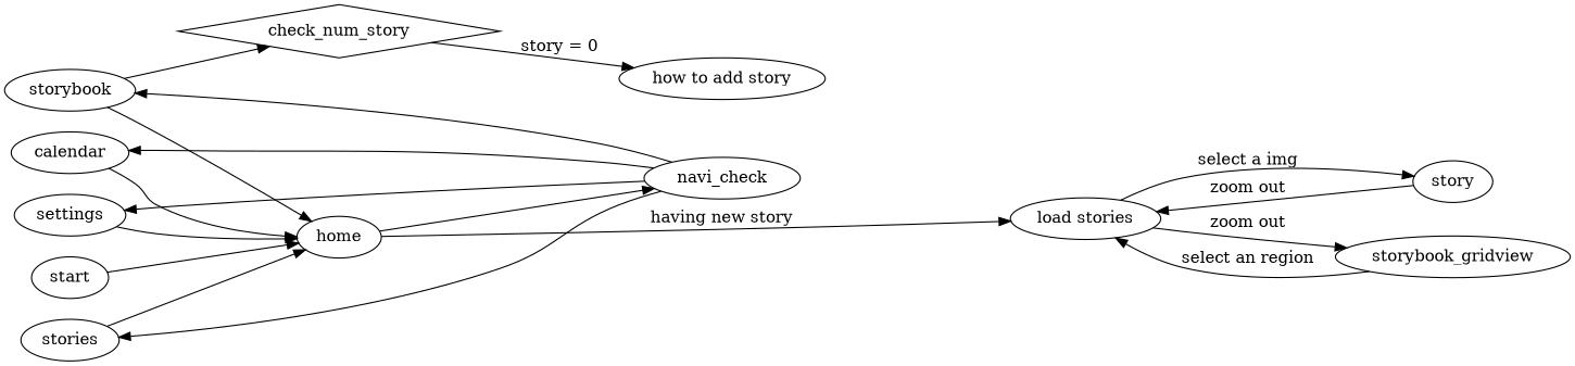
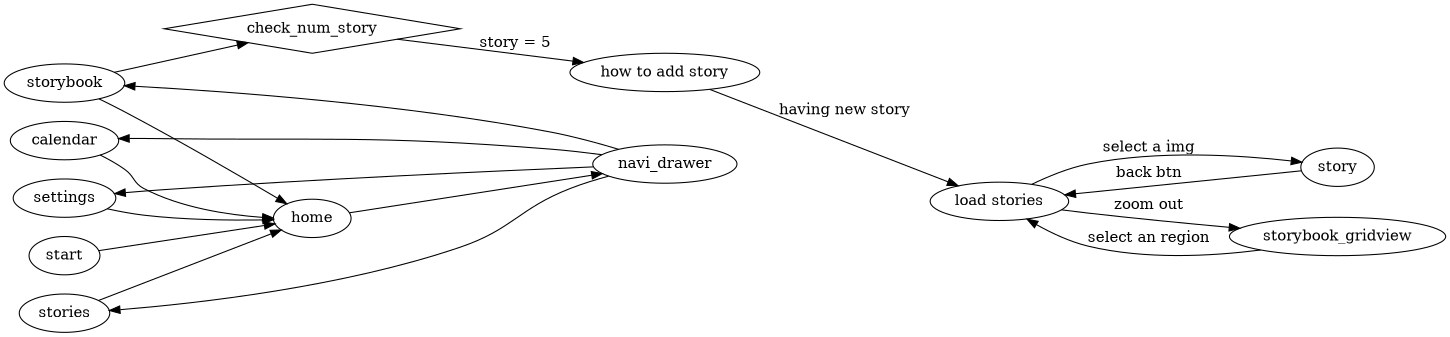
  digraph {
    rankdir=LR
    storybook
    calendar
    settings
    n4 [label=stories]
    home
    check_num_story [height=0.2 shape=diamond width=0.2]
    start
-   navi_drawer [label=navi_check]
+   navi_drawer
    "how to add story"
    story
    "load stories"
    storybook_gridview
    subgraph sub_1 {
      rank=same
      storybook
      calendar
      settings
      n4
    }
    storybook -> home
    storybook -> check_num_story
    calendar -> home
    settings -> home
    n4 -> home
    home -> navi_drawer
-   check_num_story -> "how to add story" [label="story = 0"]
+   check_num_story -> "how to add story" [label="story = 5"]
    start -> home
    navi_drawer -> storybook
    navi_drawer -> calendar
    navi_drawer -> settings
    navi_drawer -> n4
-   home -> "load stories" [label="having new story"]
-   story -> "load stories" [label="zoom out"]
+   "how to add story" -> "load stories" [label="having new story"]
+   story -> "load stories" [label="back btn"]
    "load stories" -> story [label="select a img"]
    "load stories" -> storybook_gridview [label="zoom out"]
    storybook_gridview -> "load stories" [label="select an region"]
  }
